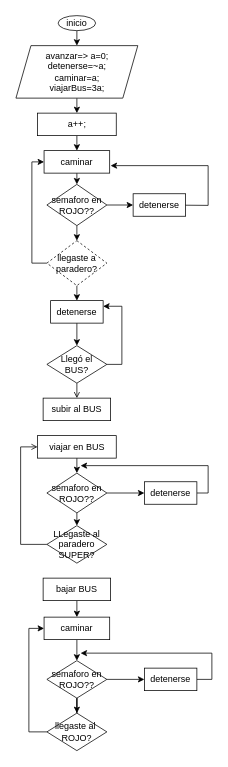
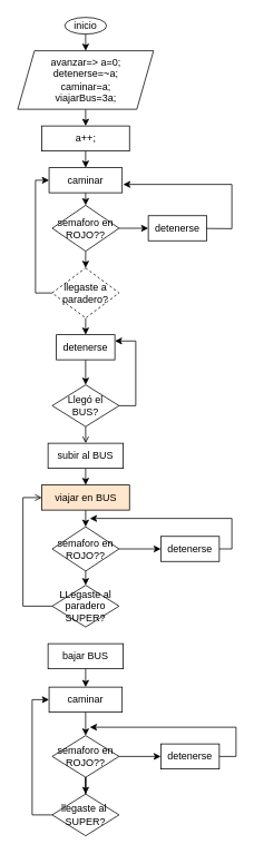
  <mxCell id="0" />
  <mxCell id="1" parent="0" />
  <mxCell id="2" value="" style="edgeStyle=orthogonalEdgeStyle;rounded=0;orthogonalLoop=1;jettySize=auto;html=1;entryX=0.5;entryY=0;entryDx=0;entryDy=0;" edge="1" parent="1" target="4"><mxGeometry relative="1" as="geometry"><mxPoint x="102" y="40" as="sourcePoint" /></mxGeometry></mxCell>
  <mxCell id="3" style="edgeStyle=orthogonalEdgeStyle;rounded=0;orthogonalLoop=1;jettySize=auto;html=1;exitX=0.5;exitY=1;exitDx=0;exitDy=0;entryX=0.5;entryY=0;entryDx=0;entryDy=0;" edge="1" parent="1" source="4" target="6"><mxGeometry relative="1" as="geometry" /></mxCell>
  <mxCell id="4" value="avanzar=&amp;gt; a=0;&lt;br&gt;detenerse=~a;&lt;br&gt;caminar=a;&lt;br&gt;viajarBus=3a;" style="shape=parallelogram;perimeter=parallelogramPerimeter;whiteSpace=wrap;html=1;fixedSize=1;" vertex="1" parent="1"><mxGeometry x="20.75" y="60" width="162.5" height="70" as="geometry" /></mxCell>
  <mxCell id="5" style="edgeStyle=orthogonalEdgeStyle;rounded=0;orthogonalLoop=1;jettySize=auto;html=1;exitX=0.5;exitY=1;exitDx=0;exitDy=0;entryX=0.5;entryY=0;entryDx=0;entryDy=0;" edge="1" parent="1" source="6" target="8"><mxGeometry relative="1" as="geometry" /></mxCell>
  <mxCell id="6" value="a++;" style="rounded=0;whiteSpace=wrap;html=1;" vertex="1" parent="1"><mxGeometry x="49.5" y="150" width="105" height="30" as="geometry" /></mxCell>
  <mxCell id="7" style="edgeStyle=orthogonalEdgeStyle;rounded=0;orthogonalLoop=1;jettySize=auto;html=1;exitX=0.5;exitY=1;exitDx=0;exitDy=0;entryX=0.5;entryY=0;entryDx=0;entryDy=0;" edge="1" parent="1" source="8" target="11"><mxGeometry relative="1" as="geometry" /></mxCell>
  <mxCell id="8" value="caminar" style="rounded=0;whiteSpace=wrap;html=1;" vertex="1" parent="1"><mxGeometry x="58.25" y="200" width="87.5" height="30" as="geometry" /></mxCell>
  <mxCell id="9" style="edgeStyle=orthogonalEdgeStyle;rounded=0;orthogonalLoop=1;jettySize=auto;html=1;exitX=1;exitY=0.5;exitDx=0;exitDy=0;entryX=0;entryY=0.5;entryDx=0;entryDy=0;" edge="1" parent="1" source="11" target="13"><mxGeometry relative="1" as="geometry" /></mxCell>
  <mxCell id="10" style="edgeStyle=orthogonalEdgeStyle;rounded=0;orthogonalLoop=1;jettySize=auto;html=1;exitX=0.5;exitY=1;exitDx=0;exitDy=0;entryX=0.5;entryY=0;entryDx=0;entryDy=0;" edge="1" parent="1" source="11" target="16"><mxGeometry relative="1" as="geometry" /></mxCell>
  <mxCell id="11" value="semaforo en ROJO??" style="rhombus;whiteSpace=wrap;html=1;" vertex="1" parent="1"><mxGeometry x="62" y="245" width="80" height="55" as="geometry" /></mxCell>
  <mxCell id="12" style="edgeStyle=orthogonalEdgeStyle;rounded=0;orthogonalLoop=1;jettySize=auto;html=1;exitX=1;exitY=0.5;exitDx=0;exitDy=0;" edge="1" parent="1" source="13"><mxGeometry relative="1" as="geometry"><mxPoint x="147" y="220" as="targetPoint" /><Array as="points"><mxPoint x="212" y="273" /><mxPoint x="277" y="273" /><mxPoint x="277" y="220" /></Array></mxGeometry></mxCell>
  <mxCell id="13" value="detenerse" style="rounded=0;whiteSpace=wrap;html=1;" vertex="1" parent="1"><mxGeometry x="177" y="257.5" width="70" height="30" as="geometry" /></mxCell>
  <mxCell id="14" style="edgeStyle=orthogonalEdgeStyle;rounded=0;orthogonalLoop=1;jettySize=auto;html=1;exitX=0;exitY=0.5;exitDx=0;exitDy=0;entryX=0;entryY=0.5;entryDx=0;entryDy=0;" edge="1" parent="1" source="16" target="8"><mxGeometry relative="1" as="geometry"><mxPoint x="17" y="220" as="targetPoint" /></mxGeometry></mxCell>
  <mxCell id="15" style="edgeStyle=orthogonalEdgeStyle;rounded=0;orthogonalLoop=1;jettySize=auto;html=1;exitX=0.5;exitY=1;exitDx=0;exitDy=0;entryX=0.5;entryY=0;entryDx=0;entryDy=0;" edge="1" parent="1" source="16" target="18"><mxGeometry relative="1" as="geometry" /></mxCell>
  <mxCell id="16" value="llegaste a paradero?" style="rhombus;whiteSpace=wrap;html=1;dashed=1;" vertex="1" parent="1"><mxGeometry x="62" y="320" width="80" height="60" as="geometry" /></mxCell>
  <mxCell id="17" style="edgeStyle=orthogonalEdgeStyle;rounded=0;orthogonalLoop=1;jettySize=auto;html=1;exitX=0.5;exitY=1;exitDx=0;exitDy=0;entryX=0.5;entryY=0;entryDx=0;entryDy=0;" edge="1" parent="1" source="18" target="21"><mxGeometry relative="1" as="geometry" /></mxCell>
  <mxCell id="18" value="detenerse" style="rounded=0;whiteSpace=wrap;html=1;" vertex="1" parent="1"><mxGeometry x="67" y="400" width="70" height="30" as="geometry" /></mxCell>
  <mxCell id="19" style="edgeStyle=orthogonalEdgeStyle;rounded=0;orthogonalLoop=1;jettySize=auto;html=1;exitX=1;exitY=0.5;exitDx=0;exitDy=0;entryX=1;entryY=0.25;entryDx=0;entryDy=0;" edge="1" parent="1" source="21" target="18"><mxGeometry relative="1" as="geometry"><mxPoint x="177" y="410" as="targetPoint" /></mxGeometry></mxCell>
  <mxCell id="20" style="edgeStyle=orthogonalEdgeStyle;rounded=0;orthogonalLoop=1;jettySize=auto;html=1;exitX=0.5;exitY=1;exitDx=0;exitDy=0;entryX=0.5;entryY=0;entryDx=0;entryDy=0;endArrow=open;" edge="1" parent="1" source="21" target="23"><mxGeometry relative="1" as="geometry" /></mxCell>
  <mxCell id="21" value="Llegó el&lt;br&gt;BUS?" style="rhombus;whiteSpace=wrap;html=1;" vertex="1" parent="1"><mxGeometry x="62" y="460" width="80" height="50" as="geometry" /></mxCell>
+ <mxCell id="22" style="edgeStyle=orthogonalEdgeStyle;rounded=0;orthogonalLoop=1;jettySize=auto;html=1;exitX=0.5;exitY=1;exitDx=0;exitDy=0;entryX=0.5;entryY=0;entryDx=0;entryDy=0;" edge="1" parent="1" source="23" target="25"><mxGeometry relative="1" as="geometry" /></mxCell>
  <mxCell id="23" value="subir al BUS" style="rounded=0;whiteSpace=wrap;html=1;" vertex="1" parent="1"><mxGeometry x="57" y="530" width="90" height="30" as="geometry" /></mxCell>
  <mxCell id="24" style="edgeStyle=orthogonalEdgeStyle;rounded=0;orthogonalLoop=1;jettySize=auto;html=1;exitX=0.5;exitY=1;exitDx=0;exitDy=0;entryX=0.5;entryY=0;entryDx=0;entryDy=0;" edge="1" parent="1" source="25" target="28"><mxGeometry relative="1" as="geometry" /></mxCell>
- <mxCell id="25" value="viajar en BUS" style="rounded=0;whiteSpace=wrap;html=1;" vertex="1" parent="1"><mxGeometry x="49.5" y="580" width="105" height="30" as="geometry" /></mxCell>
+ <mxCell id="25" value="viajar en BUS" style="rounded=0;whiteSpace=wrap;html=1;fillColor=#ffe6cc;" vertex="1" parent="1"><mxGeometry x="49.5" y="580" width="105" height="30" as="geometry" /></mxCell>
  <mxCell id="26" style="edgeStyle=orthogonalEdgeStyle;rounded=0;orthogonalLoop=1;jettySize=auto;html=1;exitX=0.5;exitY=1;exitDx=0;exitDy=0;entryX=0.5;entryY=0;entryDx=0;entryDy=0;" edge="1" parent="1" source="28" target="32"><mxGeometry relative="1" as="geometry" /></mxCell>
  <mxCell id="27" style="edgeStyle=orthogonalEdgeStyle;rounded=0;orthogonalLoop=1;jettySize=auto;html=1;exitX=1;exitY=0.5;exitDx=0;exitDy=0;entryX=0;entryY=0.5;entryDx=0;entryDy=0;" edge="1" parent="1" source="28" target="30"><mxGeometry relative="1" as="geometry" /></mxCell>
  <mxCell id="28" value="semaforo en ROJO??" style="rhombus;whiteSpace=wrap;html=1;" vertex="1" parent="1"><mxGeometry x="62" y="630" width="80" height="53" as="geometry" /></mxCell>
  <mxCell id="29" style="edgeStyle=orthogonalEdgeStyle;rounded=0;orthogonalLoop=1;jettySize=auto;html=1;exitX=1;exitY=0.5;exitDx=0;exitDy=0;" edge="1" parent="1" source="30"><mxGeometry relative="1" as="geometry"><mxPoint x="107" y="620" as="targetPoint" /><Array as="points"><mxPoint x="277" y="657" /><mxPoint x="277" y="620" /></Array></mxGeometry></mxCell>
  <mxCell id="30" value="detenerse" style="rounded=0;whiteSpace=wrap;html=1;" vertex="1" parent="1"><mxGeometry x="192" y="641.5" width="70" height="30" as="geometry" /></mxCell>
  <mxCell id="31" style="edgeStyle=orthogonalEdgeStyle;rounded=0;orthogonalLoop=1;jettySize=auto;html=1;entryX=0;entryY=0.5;entryDx=0;entryDy=0;exitX=0;exitY=0.5;exitDx=0;exitDy=0;endArrow=open;" edge="1" parent="1" source="32" target="25"><mxGeometry relative="1" as="geometry"><mxPoint x="47" y="630" as="targetPoint" /><Array as="points"><mxPoint x="27" y="725" /><mxPoint x="27" y="595" /></Array></mxGeometry></mxCell>
  <mxCell id="32" value="LLegaste al paradero SUPER?" style="rhombus;whiteSpace=wrap;html=1;" vertex="1" parent="1"><mxGeometry x="62" y="700" width="80" height="50" as="geometry" /></mxCell>
  <mxCell id="33" style="edgeStyle=orthogonalEdgeStyle;rounded=0;orthogonalLoop=1;jettySize=auto;html=1;exitX=0.5;exitY=1;exitDx=0;exitDy=0;entryX=0.5;entryY=0;entryDx=0;entryDy=0;" edge="1" parent="1" source="34" target="36"><mxGeometry relative="1" as="geometry" /></mxCell>
  <mxCell id="34" value="bajar BUS" style="rounded=0;whiteSpace=wrap;html=1;" vertex="1" parent="1"><mxGeometry x="57" y="770" width="90" height="30" as="geometry" /></mxCell>
  <mxCell id="35" style="edgeStyle=orthogonalEdgeStyle;rounded=0;orthogonalLoop=1;jettySize=auto;html=1;exitX=0.5;exitY=1;exitDx=0;exitDy=0;entryX=0.5;entryY=0;entryDx=0;entryDy=0;" edge="1" parent="1" source="36" target="39"><mxGeometry relative="1" as="geometry" /></mxCell>
  <mxCell id="36" value="caminar" style="rounded=0;whiteSpace=wrap;html=1;" vertex="1" parent="1"><mxGeometry x="58.25" y="822" width="87.5" height="30" as="geometry" /></mxCell>
  <mxCell id="37" style="edgeStyle=orthogonalEdgeStyle;rounded=0;orthogonalLoop=1;jettySize=auto;html=1;exitX=1;exitY=0.5;exitDx=0;exitDy=0;entryX=0;entryY=0.5;entryDx=0;entryDy=0;" edge="1" parent="1" source="39" target="41"><mxGeometry relative="1" as="geometry" /></mxCell>
  <mxCell id="38" style="edgeStyle=orthogonalEdgeStyle;rounded=0;orthogonalLoop=1;jettySize=auto;html=1;entryX=0.5;entryY=0;entryDx=0;entryDy=0;" edge="1" parent="1" source="39" target="43"><mxGeometry relative="1" as="geometry" /></mxCell>
  <mxCell id="39" value="semaforo en ROJO??" style="rhombus;whiteSpace=wrap;html=1;" vertex="1" parent="1"><mxGeometry x="62" y="880" width="80" height="50" as="geometry" /></mxCell>
  <mxCell id="40" style="edgeStyle=orthogonalEdgeStyle;rounded=0;orthogonalLoop=1;jettySize=auto;html=1;exitX=1;exitY=0.5;exitDx=0;exitDy=0;" edge="1" parent="1" source="41"><mxGeometry relative="1" as="geometry"><mxPoint x="107" y="870" as="targetPoint" /><Array as="points"><mxPoint x="282" y="905" /><mxPoint x="282" y="870" /></Array></mxGeometry></mxCell>
  <mxCell id="41" value="detenerse" style="rounded=0;whiteSpace=wrap;html=1;" vertex="1" parent="1"><mxGeometry x="192" y="890" width="70" height="30" as="geometry" /></mxCell>
  <mxCell id="42" style="edgeStyle=orthogonalEdgeStyle;rounded=0;orthogonalLoop=1;jettySize=auto;html=1;entryX=0;entryY=0.5;entryDx=0;entryDy=0;" edge="1" parent="1" source="43" target="36"><mxGeometry relative="1" as="geometry"><mxPoint x="27" y="840" as="targetPoint" /><Array as="points"><mxPoint x="38" y="975" /><mxPoint x="38" y="837" /></Array></mxGeometry></mxCell>
- <mxCell id="43" value="llegaste al&amp;nbsp;&lt;br&gt;ROJO?" style="rhombus;whiteSpace=wrap;html=1;" vertex="1" parent="1"><mxGeometry x="62" y="950" width="80" height="50" as="geometry" /></mxCell>
+ <mxCell id="43" value="llegaste al&amp;nbsp;&lt;br&gt;SUPER?" style="rhombus;whiteSpace=wrap;html=1;" vertex="1" parent="1"><mxGeometry x="62" y="950" width="80" height="50" as="geometry" /></mxCell>
  <mxCell id="44" value="inicio" style="ellipse;whiteSpace=wrap;html=1;" vertex="1" parent="1"><mxGeometry x="77" y="20" width="50" height="20" as="geometry" /></mxCell>
